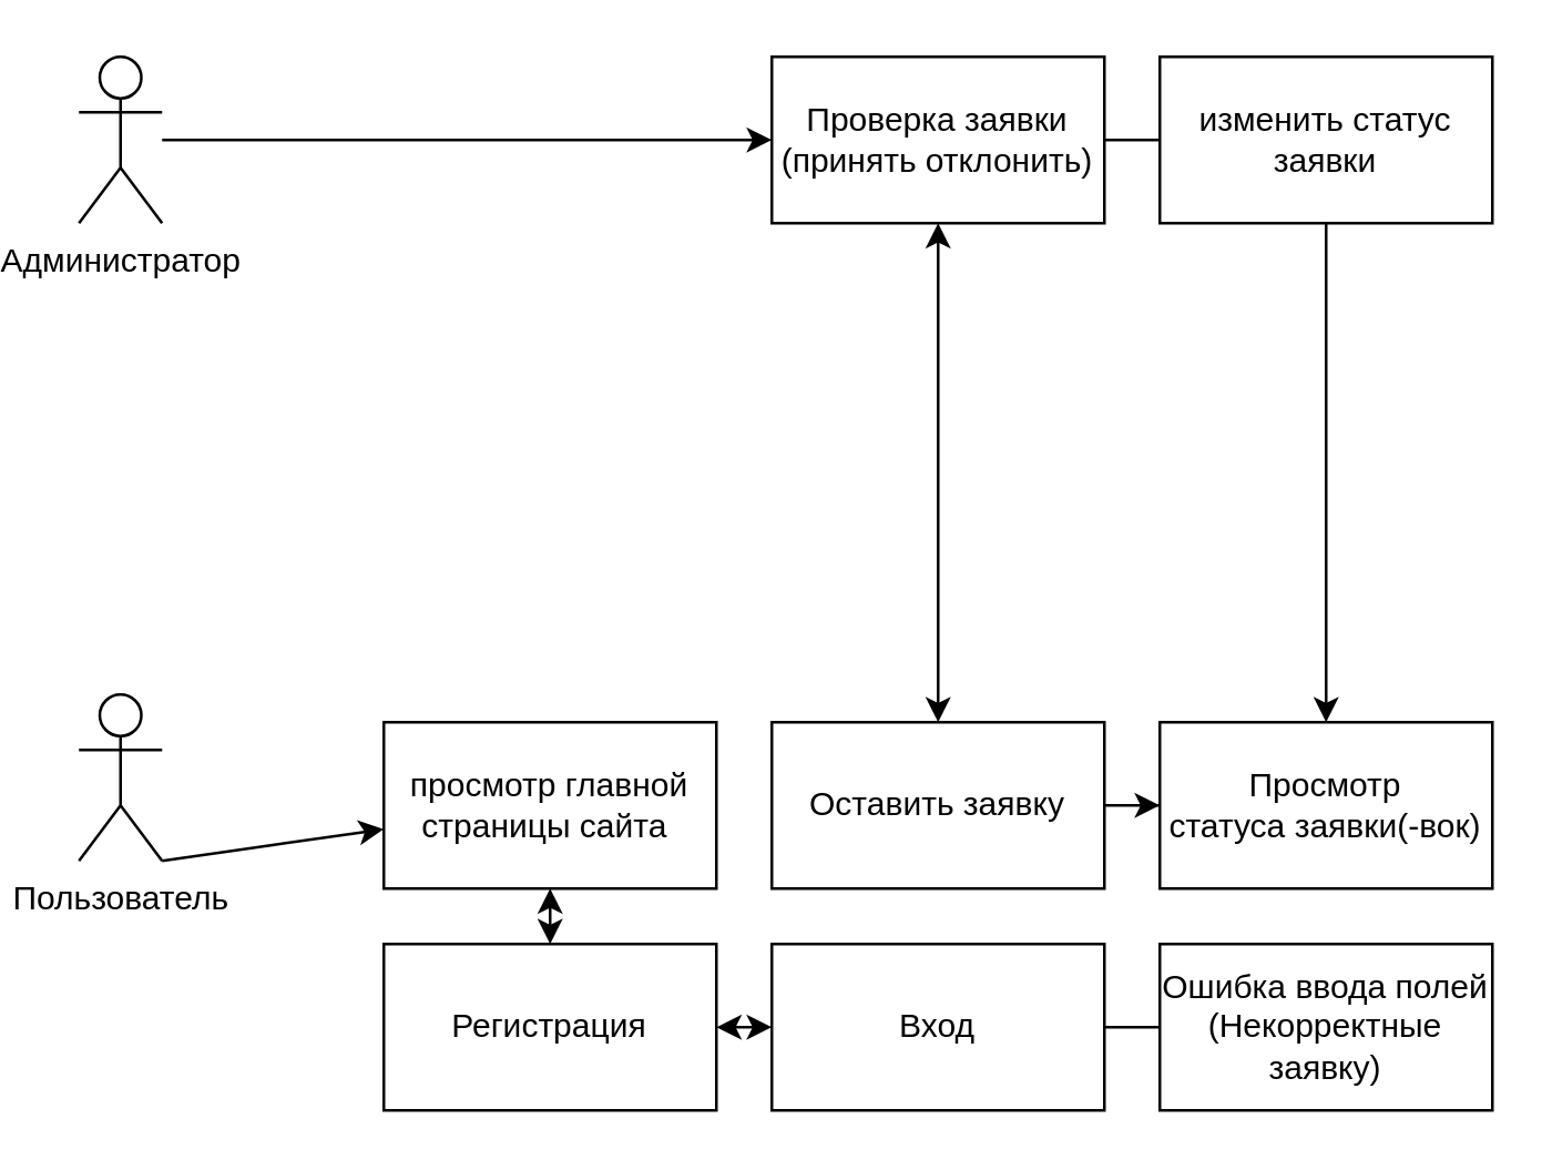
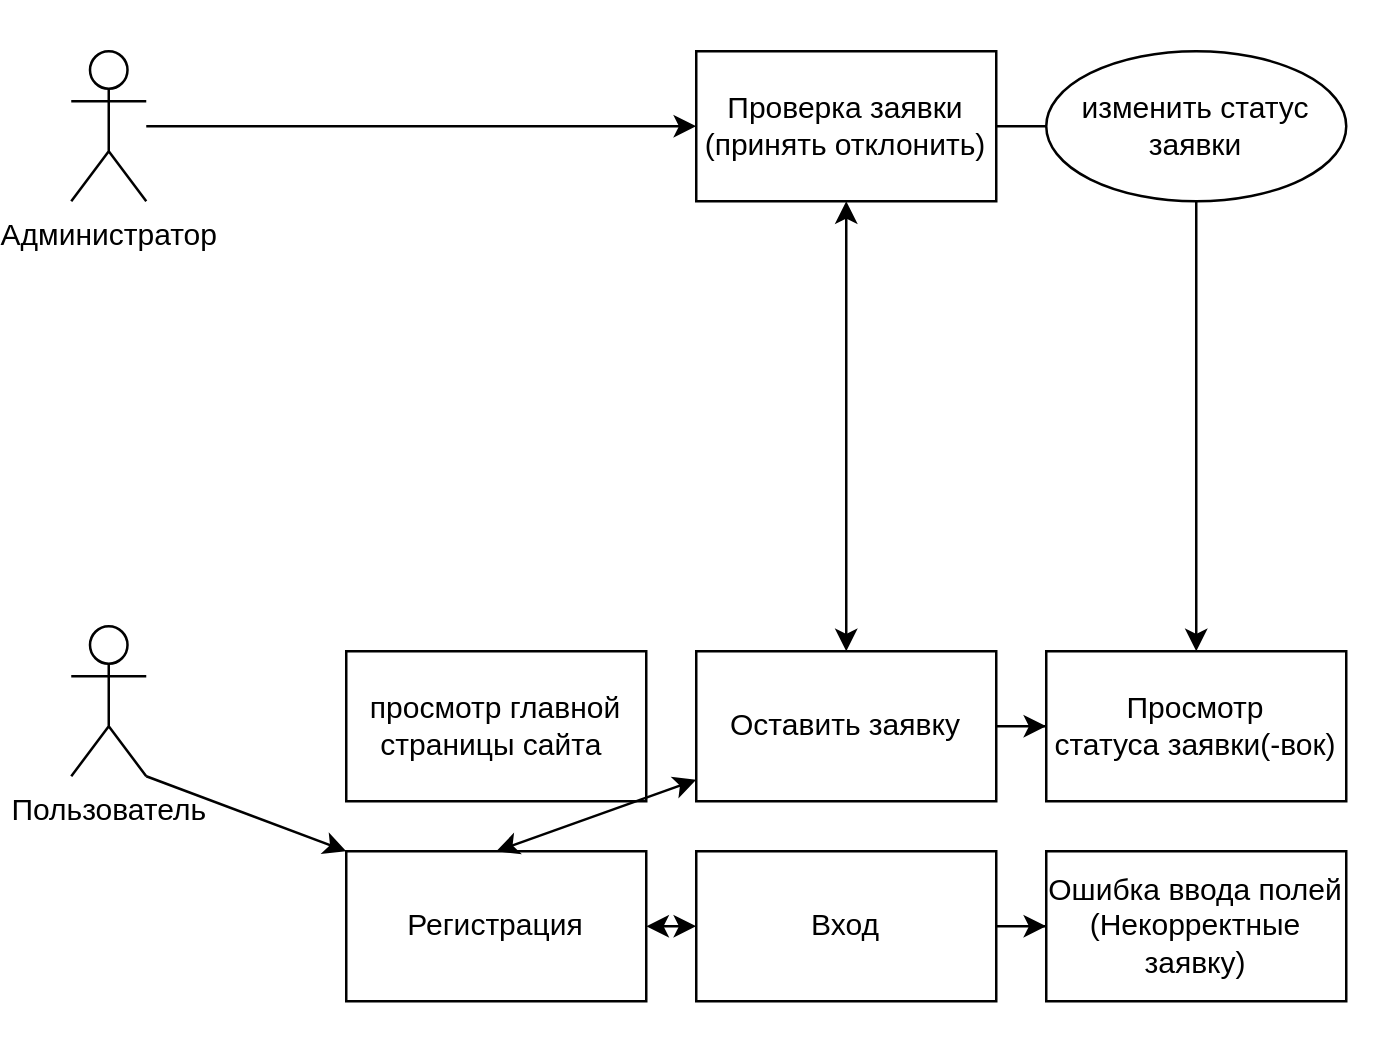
  <mxCell id="0" />
  <mxCell id="1" parent="0" />
  <mxCell id="2" value="Регистрация" style="rounded=0;whiteSpace=wrap;html=1;" vertex="1" parent="1"><mxGeometry x="130" y="340" width="120" height="60" as="geometry" /></mxCell>
  <mxCell id="3" value="" style="edgeStyle=orthogonalEdgeStyle;rounded=0;orthogonalLoop=1;jettySize=auto;html=1;endArrow=none;" edge="1" parent="1" source="4" target="10"><mxGeometry relative="1" as="geometry" /></mxCell>
  <mxCell id="4" value="Проверка заявки&lt;div&gt;(принять отклонить)&lt;/div&gt;" style="rounded=0;whiteSpace=wrap;html=1;" vertex="1" parent="1"><mxGeometry x="270" y="20" width="120" height="60" as="geometry" /></mxCell>
  <mxCell id="5" value="" style="edgeStyle=orthogonalEdgeStyle;rounded=0;orthogonalLoop=1;jettySize=auto;html=1;" edge="1" parent="1" source="6" target="7"><mxGeometry relative="1" as="geometry" /></mxCell>
  <mxCell id="6" value="Оставить заявку" style="rounded=0;whiteSpace=wrap;html=1;" vertex="1" parent="1"><mxGeometry x="270" y="260" width="120" height="60" as="geometry" /></mxCell>
  <mxCell id="7" value="Просмотр статуса&amp;nbsp;&lt;span style=&quot;background-color: initial;&quot;&gt;заявки(-вок)&lt;/span&gt;" style="rounded=0;whiteSpace=wrap;html=1;" vertex="1" parent="1"><mxGeometry x="410" y="260" width="120" height="60" as="geometry" /></mxCell>
  <mxCell id="8" value="" style="endArrow=classic;startArrow=classic;html=1;rounded=0;exitX=0.5;exitY=0;exitDx=0;exitDy=0;entryX=0.5;entryY=1;entryDx=0;entryDy=0;" edge="1" parent="1" source="6" target="4"><mxGeometry width="50" height="50" relative="1" as="geometry"><mxPoint x="340" y="360" as="sourcePoint" /><mxPoint x="390" y="310" as="targetPoint" /></mxGeometry></mxCell>
  <mxCell id="9" style="edgeStyle=orthogonalEdgeStyle;rounded=0;orthogonalLoop=1;jettySize=auto;html=1;entryX=0.5;entryY=0;entryDx=0;entryDy=0;" edge="1" parent="1" source="10" target="7"><mxGeometry relative="1" as="geometry" /></mxCell>
- <mxCell id="10" value="изменить статус заявки" style="rounded=0;whiteSpace=wrap;html=1;" vertex="1" parent="1"><mxGeometry x="410" y="20" width="120" height="60" as="geometry" /></mxCell>
+ <mxCell id="10" value="изменить статус заявки" style="ellipse;whiteSpace=wrap;html=1;" vertex="1" parent="1"><mxGeometry x="410" y="20" width="120" height="60" as="geometry" /></mxCell>
  <mxCell id="11" style="edgeStyle=orthogonalEdgeStyle;rounded=0;orthogonalLoop=1;jettySize=auto;html=1;entryX=0;entryY=0.5;entryDx=0;entryDy=0;" edge="1" parent="1" source="12" target="4"><mxGeometry relative="1" as="geometry" /></mxCell>
  <mxCell id="12" value="Администратор" style="shape=umlActor;verticalLabelPosition=bottom;verticalAlign=top;html=1;outlineConnect=0;" vertex="1" parent="1"><mxGeometry x="20" y="20" width="30" height="60" as="geometry" /></mxCell>
  <mxCell id="13" value="Пользователь" style="shape=umlActor;verticalLabelPosition=bottom;verticalAlign=top;html=1;outlineConnect=0;" vertex="1" parent="1"><mxGeometry x="20" y="250" width="30" height="60" as="geometry" /></mxCell>
  <mxCell id="14" value="просмотр главной страницы сайта&amp;nbsp;" style="rounded=0;whiteSpace=wrap;html=1;" vertex="1" parent="1"><mxGeometry x="130" y="260" width="120" height="60" as="geometry" /></mxCell>
- <mxCell id="15" value="" style="edgeStyle=orthogonalEdgeStyle;rounded=0;orthogonalLoop=1;jettySize=auto;html=1;endArrow=none;" edge="1" parent="1" source="16" target="17"><mxGeometry relative="1" as="geometry" /></mxCell>
+ <mxCell id="15" value="" style="edgeStyle=orthogonalEdgeStyle;rounded=0;orthogonalLoop=1;jettySize=auto;html=1;" edge="1" parent="1" source="16" target="17"><mxGeometry relative="1" as="geometry" /></mxCell>
  <mxCell id="16" value="Вход" style="rounded=0;whiteSpace=wrap;html=1;" vertex="1" parent="1"><mxGeometry x="270" y="340" width="120" height="60" as="geometry" /></mxCell>
  <mxCell id="17" value="Ошибка ввода полей&lt;div&gt;(Некорректные заявку)&lt;/div&gt;" style="rounded=0;whiteSpace=wrap;html=1;" vertex="1" parent="1"><mxGeometry x="410" y="340" width="120" height="60" as="geometry" /></mxCell>
- <mxCell id="18" value="" style="endArrow=classic;html=1;rounded=0;exitX=1;exitY=1;exitDx=0;exitDy=0;exitPerimeter=0;" edge="1" parent="1" source="13" target="14"><mxGeometry width="50" height="50" relative="1" as="geometry"><mxPoint x="340" y="480" as="sourcePoint" /><mxPoint x="390" y="430" as="targetPoint" /></mxGeometry></mxCell>
- <mxCell id="19" value="" style="endArrow=classic;startArrow=classic;html=1;rounded=0;exitX=0.5;exitY=0;exitDx=0;exitDy=0;entryX=0.5;entryY=1;entryDx=0;entryDy=0;" edge="1" parent="1" source="2" target="14"><mxGeometry width="50" height="50" relative="1" as="geometry"><mxPoint x="340" y="480" as="sourcePoint" /><mxPoint x="390" y="430" as="targetPoint" /></mxGeometry></mxCell>
+ <mxCell id="18" value="" style="endArrow=classic;html=1;rounded=0;exitX=1;exitY=1;exitDx=0;exitDy=0;exitPerimeter=0;entryX=0;entryY=0;entryDx=0;entryDy=0;" edge="1" parent="1" source="13" target="2"><mxGeometry width="50" height="50" relative="1" as="geometry"><mxPoint x="340" y="480" as="sourcePoint" /><mxPoint x="390" y="430" as="targetPoint" /></mxGeometry></mxCell>
+ <mxCell id="19" value="" style="endArrow=classic;startArrow=classic;html=1;rounded=0;exitX=0.5;exitY=0;exitDx=0;exitDy=0;" edge="1" parent="1" source="2" target="6"><mxGeometry width="50" height="50" relative="1" as="geometry"><mxPoint x="340" y="480" as="sourcePoint" /><mxPoint x="390" y="430" as="targetPoint" /></mxGeometry></mxCell>
  <mxCell id="20" value="" style="endArrow=classic;startArrow=classic;html=1;rounded=0;exitX=1;exitY=0.5;exitDx=0;exitDy=0;entryX=0;entryY=0.5;entryDx=0;entryDy=0;" edge="1" parent="1" source="2" target="16"><mxGeometry width="50" height="50" relative="1" as="geometry"><mxPoint x="340" y="480" as="sourcePoint" /><mxPoint x="390" y="430" as="targetPoint" /></mxGeometry></mxCell>
